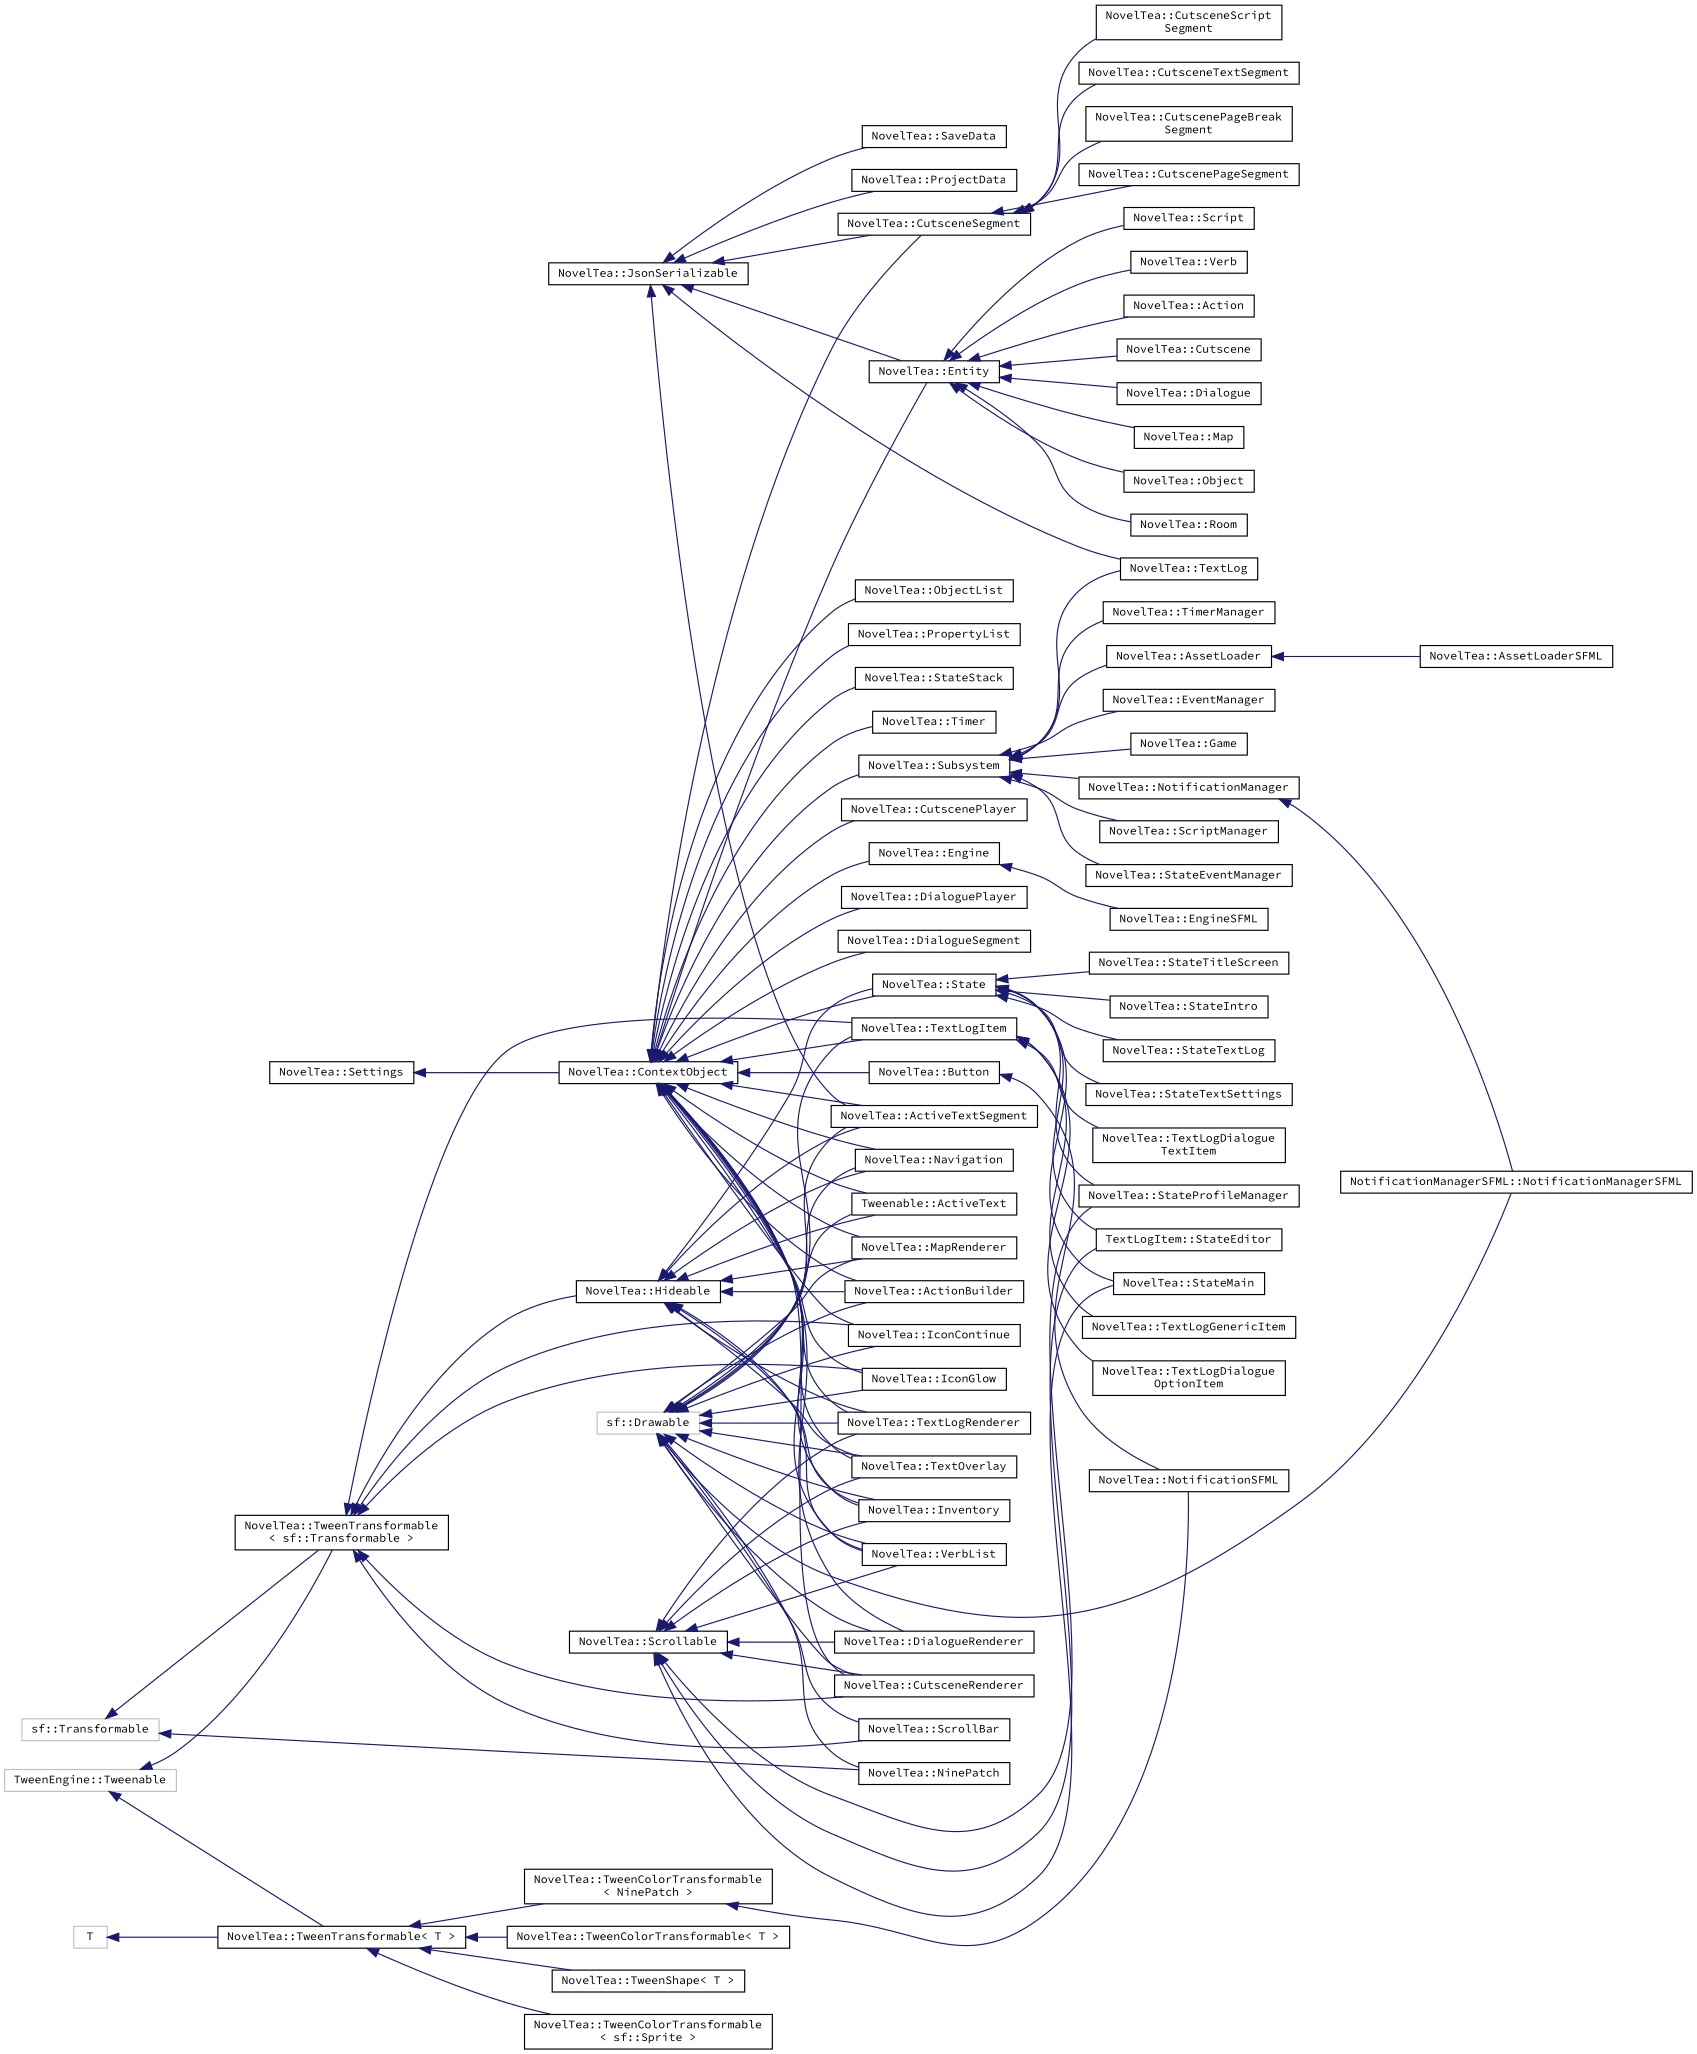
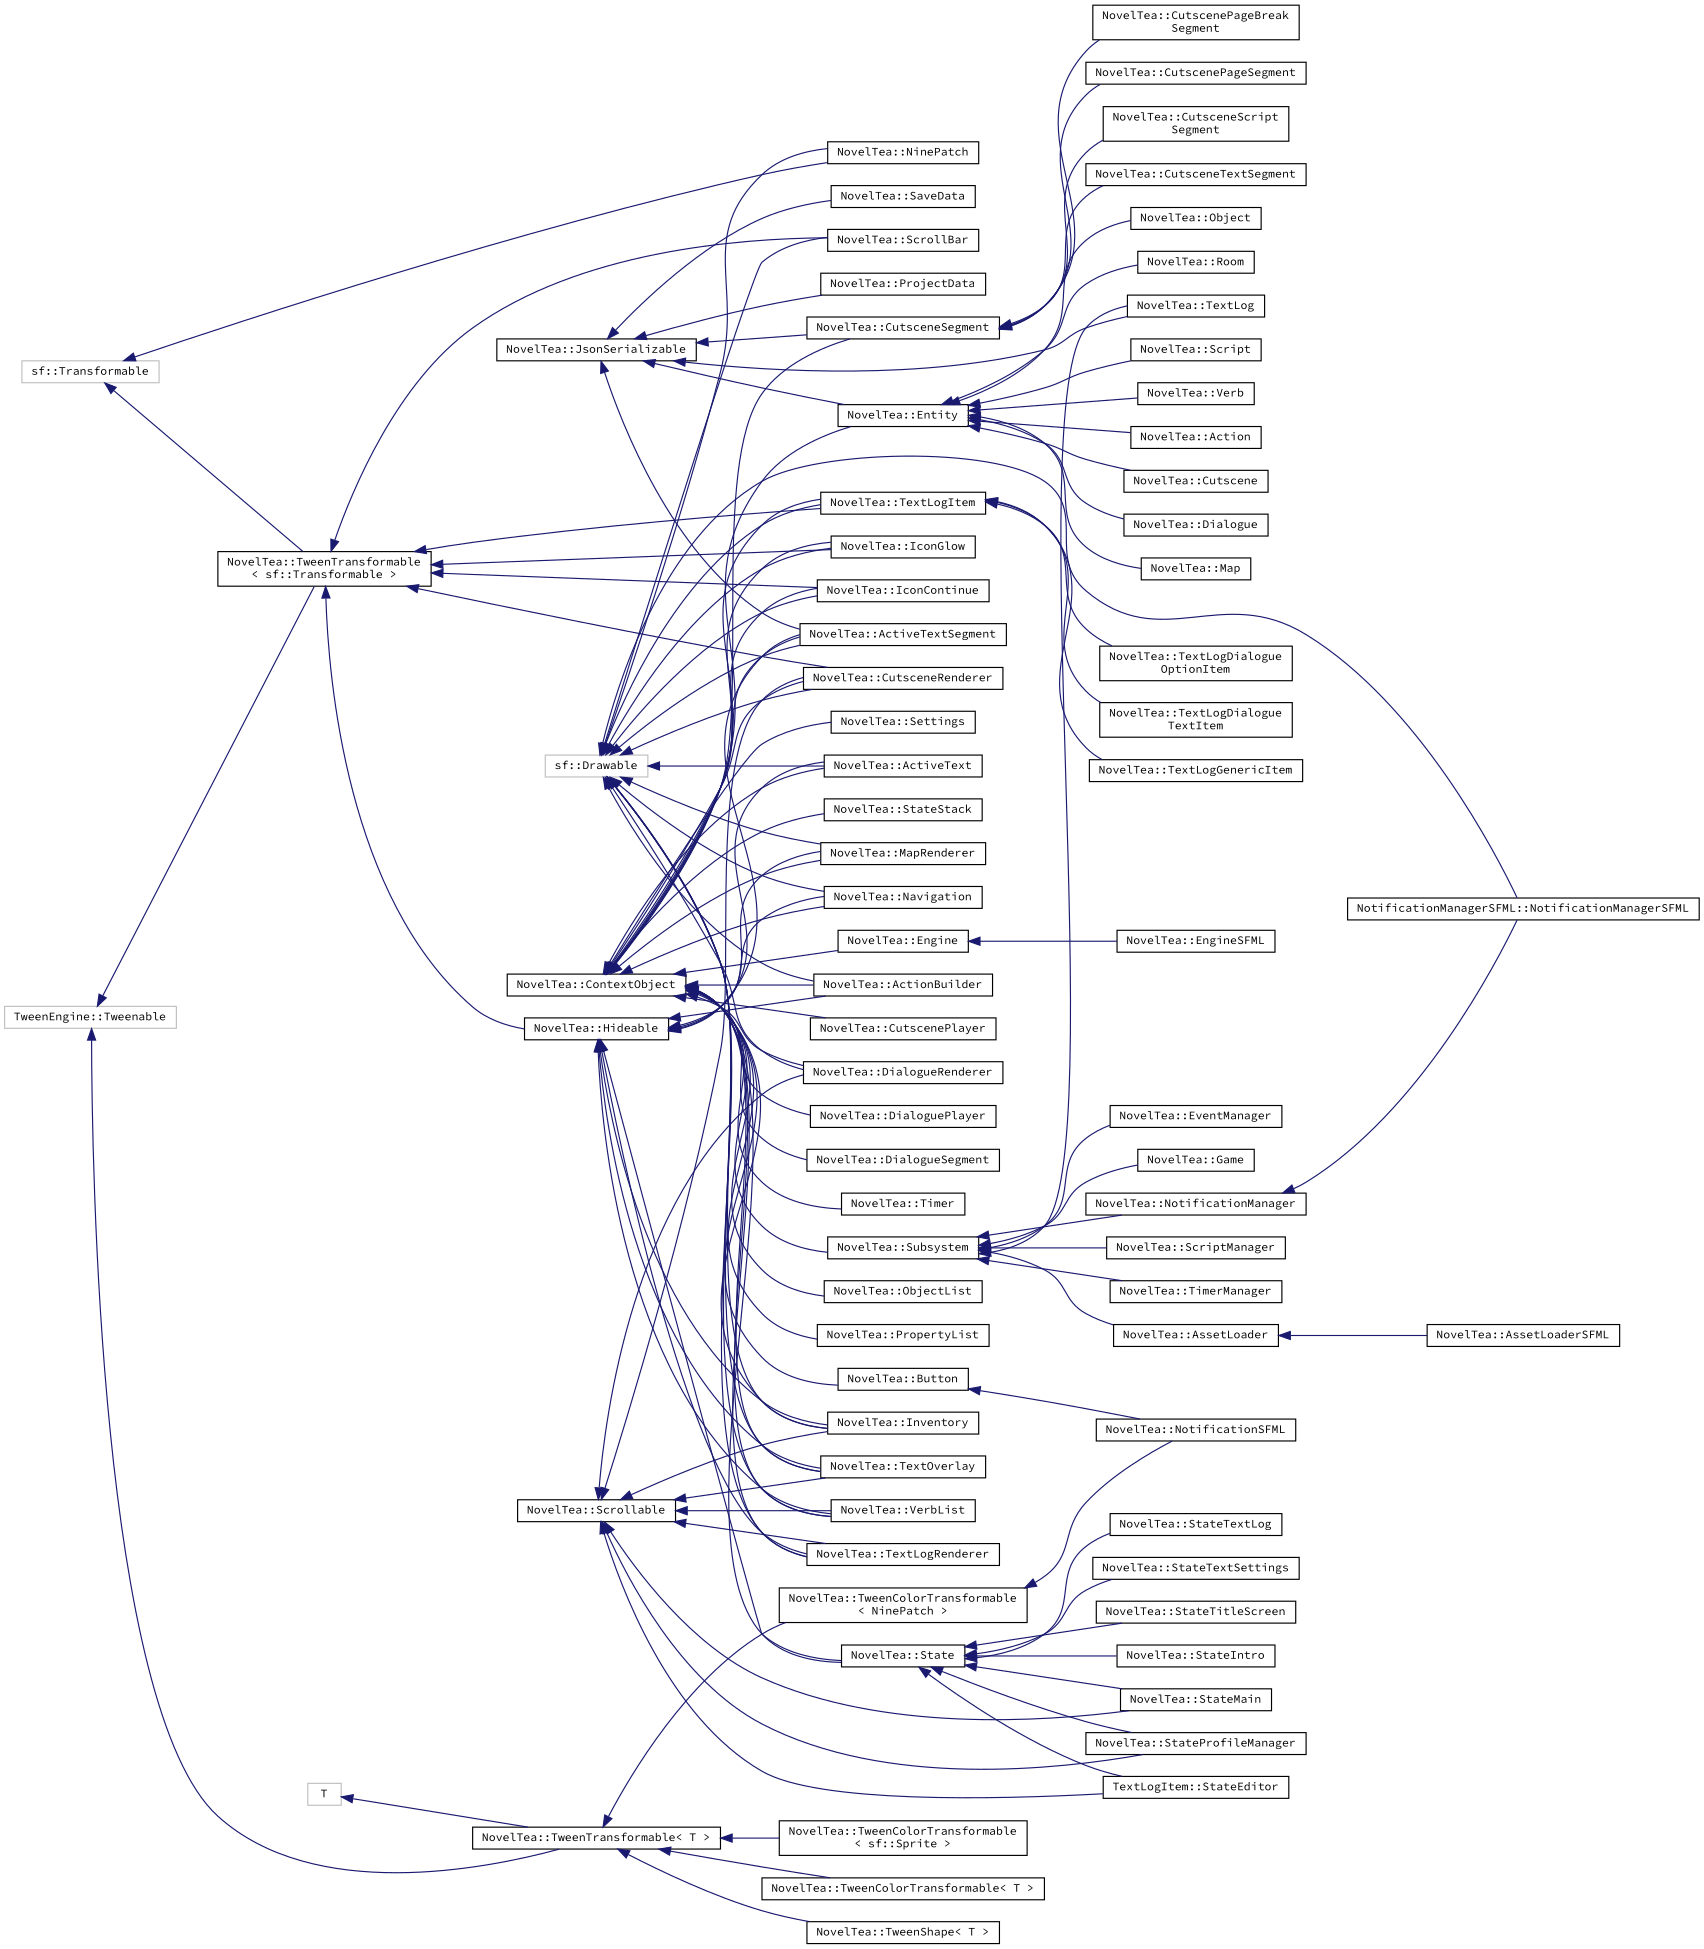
  digraph {
    fontname="Source Code Pro"
    rankdir=LR
    node [color=black fontname="Source Code Pro" fontsize=10 shape=record]
    edge [color=midnightblue dir=back fontname="Source Code Pro" fontsize=10 labelfontname=Helvetica labelfontsize=10 style=solid]
    n1 [height=0.2 label="NovelTea::ContextObject" width=0.4]
    n2 [height=0.2 label="NovelTea::ActionBuilder" width=0.4]
-   n3 [height=0.2 label="Tweenable::ActiveText" width=0.4]
+   n3 [height=0.2 label="NovelTea::ActiveText" width=0.4]
    n4 [height=0.2 label="NovelTea::ActiveTextSegment" width=0.4]
    n5 [height=0.2 label="NovelTea::Button" width=0.4]
    n6 [height=0.2 label="NovelTea::CutscenePlayer" width=0.4]
    n7 [height=0.2 label="NovelTea::CutsceneRenderer" width=0.4]
    n8 [height=0.2 label="NovelTea::CutsceneSegment" width=0.4]
    n9 [height=0.2 label="NovelTea::DialoguePlayer" width=0.4]
    n10 [height=0.2 label="NovelTea::DialogueRenderer" width=0.4]
    n11 [height=0.2 label="NovelTea::DialogueSegment" width=0.4]
    n12 [height=0.2 label="NovelTea::Engine" width=0.4]
    n13 [height=0.2 label="NovelTea::Entity" width=0.4]
    n14 [height=0.2 label="NovelTea::IconContinue" width=0.4]
    n15 [height=0.2 label="NovelTea::IconGlow" width=0.4]
    n16 [height=0.2 label="NovelTea::Inventory" width=0.4]
    n17 [height=0.2 label="NovelTea::MapRenderer" width=0.4]
    n18 [height=0.2 label="NovelTea::Navigation" width=0.4]
    n19 [height=0.2 label="NovelTea::ObjectList" width=0.4]
    n20 [height=0.2 label="NovelTea::PropertyList" width=0.4]
    n21 [height=0.2 label="NovelTea::Settings" width=0.4]
    n22 [height=0.2 label="NovelTea::State" width=0.4]
    n23 [height=0.2 label="NovelTea::StateStack" width=0.4]
    n24 [height=0.2 label="NovelTea::Subsystem" width=0.4]
    n25 [height=0.2 label="NovelTea::TextLogItem" width=0.4]
    n26 [height=0.2 label="NovelTea::TextLogRenderer" width=0.4]
    n27 [height=0.2 label="NovelTea::TextOverlay" width=0.4]
    n28 [height=0.2 label="NovelTea::Timer" width=0.4]
    n29 [height=0.2 label="NovelTea::VerbList" width=0.4]
    n30 [height=0.2 label="NovelTea::NotificationSFML" width=0.4]
    n31 [height=0.2 label="NovelTea::CutscenePageBreak\lSegment" width=0.4]
    n32 [height=0.2 label="NovelTea::CutscenePageSegment" width=0.4]
    n33 [height=0.2 label="NovelTea::CutsceneScript\lSegment" width=0.4]
    n34 [height=0.2 label="NovelTea::CutsceneTextSegment" width=0.4]
    n35 [height=0.2 label="NovelTea::EngineSFML" width=0.4]
    n36 [height=0.2 label="NovelTea::Action" width=0.4]
    n37 [height=0.2 label="NovelTea::Cutscene" width=0.4]
    n38 [height=0.2 label="NovelTea::Dialogue" width=0.4]
    n39 [height=0.2 label="NovelTea::Map" width=0.4]
    n40 [height=0.2 label="NovelTea::Object" width=0.4]
    n41 [height=0.2 label="NovelTea::Room" width=0.4]
    n42 [height=0.2 label="NovelTea::Script" width=0.4]
    n43 [height=0.2 label="NovelTea::Verb" width=0.4]
    n44 [height=0.2 label="TextLogItem::StateEditor" width=0.4]
    n45 [height=0.2 label="NovelTea::StateIntro" width=0.4]
    n46 [height=0.2 label="NovelTea::StateMain" width=0.4]
    n47 [height=0.2 label="NovelTea::StateProfileManager" width=0.4]
    n48 [height=0.2 label="NovelTea::StateTextLog" width=0.4]
    n49 [height=0.2 label="NovelTea::StateTextSettings" width=0.4]
    n50 [height=0.2 label="NovelTea::StateTitleScreen" width=0.4]
    n51 [height=0.2 label="NovelTea::AssetLoader" width=0.4]
    n52 [height=0.2 label="NovelTea::EventManager" width=0.4]
    n53 [height=0.2 label="NovelTea::Game" width=0.4]
    n54 [height=0.2 label="NovelTea::NotificationManager" width=0.4]
    n55 [height=0.2 label="NovelTea::ScriptManager" width=0.4]
-   n56 [height=0.2 label="NovelTea::StateEventManager" width=0.4]
    n57 [height=0.2 label="NovelTea::TextLog" width=0.4]
    n58 [height=0.2 label="NovelTea::TimerManager" width=0.4]
    n59 [height=0.2 label="NovelTea::TextLogDialogue\lOptionItem" width=0.4]
    n60 [height=0.2 label="NovelTea::TextLogDialogue\lTextItem" width=0.4]
    n61 [height=0.2 label="NovelTea::TextLogGenericItem" width=0.4]
    n62 [height=0.2 label="NovelTea::AssetLoaderSFML" width=0.4]
    n63 [height=0.2 label="NotificationManagerSFML::NotificationManagerSFML" width=0.4]
    n64 [color=grey75 height=0.2 label="sf::Drawable" width=0.4]
    n65 [height=0.2 label="NovelTea::NinePatch" width=0.4]
    n66 [height=0.2 label="NovelTea::ScrollBar" width=0.4]
    n67 [height=0.2 label="NovelTea::JsonSerializable" width=0.4]
    n68 [height=0.2 label="NovelTea::ProjectData" width=0.4]
    n69 [height=0.2 label="NovelTea::SaveData" width=0.4]
    n70 [height=0.2 label="NovelTea::Scrollable" width=0.4]
    n71 [color=grey75 height=0.2 label=T width=0.4]
    n72 [height=0.2 label="NovelTea::TweenTransformable\< T \>" width=0.4]
    n73 [height=0.2 label="NovelTea::TweenColorTransformable\l\< sf::Sprite \>" width=0.4]
    n74 [height=0.2 label="NovelTea::TweenColorTransformable\l\< NinePatch \>" width=0.4]
    n75 [height=0.2 label="NovelTea::TweenColorTransformable\< T \>" width=0.4]
    n76 [height=0.2 label="NovelTea::TweenShape\< T \>" width=0.4]
    n77 [color=grey75 height=0.2 label="sf::Transformable" width=0.4]
    n78 [height=0.2 label="NovelTea::TweenTransformable\l\< sf::Transformable \>" width=0.4]
    n79 [height=0.2 label="NovelTea::Hideable" width=0.4]
    n80 [color=grey75 height=0.2 label="TweenEngine::Tweenable" width=0.4]
    n1 -> n2
    n1 -> n3
    n1 -> n4
    n1 -> n5
    n1 -> n6
    n1 -> n7
    n1 -> n8
    n1 -> n9
    n1 -> n10
    n1 -> n11
    n1 -> n12
    n1 -> n13
    n1 -> n14
    n1 -> n15
    n1 -> n16
    n1 -> n17
    n1 -> n18
    n1 -> n19
    n1 -> n20
-   n21 -> n1
+   n1 -> n21
    n1 -> n22
    n1 -> n23
    n1 -> n24
    n1 -> n25
    n1 -> n26
    n1 -> n27
    n1 -> n28
    n1 -> n29
    n5 -> n30
    n8 -> n31
    n8 -> n32
    n8 -> n33
    n8 -> n34
    n12 -> n35
    n13 -> n36
    n13 -> n37
    n13 -> n38
    n13 -> n39
    n13 -> n40
    n13 -> n41
    n13 -> n42
    n13 -> n43
    n22 -> n44
    n22 -> n45
    n22 -> n46
    n22 -> n47
    n22 -> n48
    n22 -> n49
    n22 -> n50
    n24 -> n51
    n24 -> n52
    n24 -> n53
    n24 -> n54
    n24 -> n55
-   n24 -> n56
    n24 -> n57
    n24 -> n58
    n25 -> n59
    n25 -> n60
    n25 -> n61
    n51 -> n62
    n54 -> n63
    n64 -> n2
    n64 -> n3
    n64 -> n4
    n64 -> n7
    n64 -> n10
    n64 -> n14
    n64 -> n15
    n64 -> n16
    n64 -> n17
    n64 -> n18
    n64 -> n25
    n64 -> n26
    n64 -> n27
    n64 -> n29
    n64 -> n63
    n64 -> n65
    n64 -> n66
    n67 -> n4
    n67 -> n8
    n67 -> n13
    n67 -> n57
    n67 -> n68
    n67 -> n69
    n70 -> n7
    n70 -> n10
    n70 -> n16
    n70 -> n26
    n70 -> n27
    n70 -> n29
    n70 -> n44
    n70 -> n46
    n70 -> n47
    n71 -> n72
    n72 -> n73
    n72 -> n74
    n72 -> n75
    n72 -> n76
    n74 -> n30
    n77 -> n65
    n77 -> n78
    n78 -> n7
    n78 -> n14
    n78 -> n15
    n78 -> n25
    n78 -> n66
    n78 -> n79
    n79 -> n2
    n79 -> n3
    n79 -> n4
    n79 -> n16
    n79 -> n17
    n79 -> n18
    n79 -> n22
    n79 -> n26
    n79 -> n27
    n79 -> n29
    n80 -> n72
    n80 -> n78
  }
